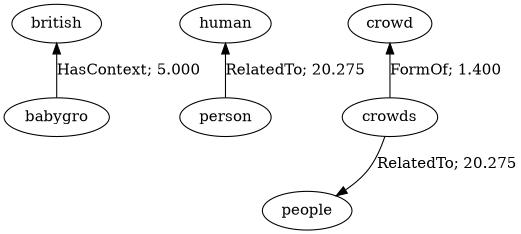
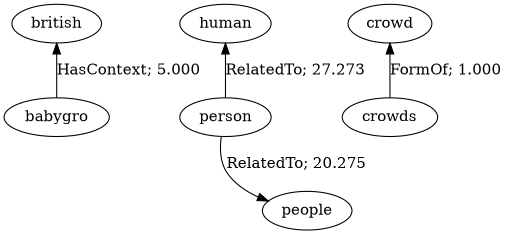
  digraph {
    edge [dir=back]
    n1 [label=british]
    n2 [label=babygro]
    n3 [label=human]
    n4 [label=person]
    n5 [label=people]
    n6 [label=crowd]
    n7 [label=crowds]
    n1 -> n2 [label="HasContext; 5.000" weight=3.000]
-   n3 -> n4 [label="RelatedTo; 20.275" weight=27.273]
-   n7 -> n5 [dir=forward label="RelatedTo; 20.275" weight=20.275]
-   n6 -> n7 [label="FormOf; 1.400" weight=1.000]
+   n3 -> n4 [label="RelatedTo; 27.273" weight=27.273]
+   n4 -> n5 [dir=forward label="RelatedTo; 20.275" weight=20.275]
+   n6 -> n7 [label="FormOf; 1.000" weight=1.000]
  }
